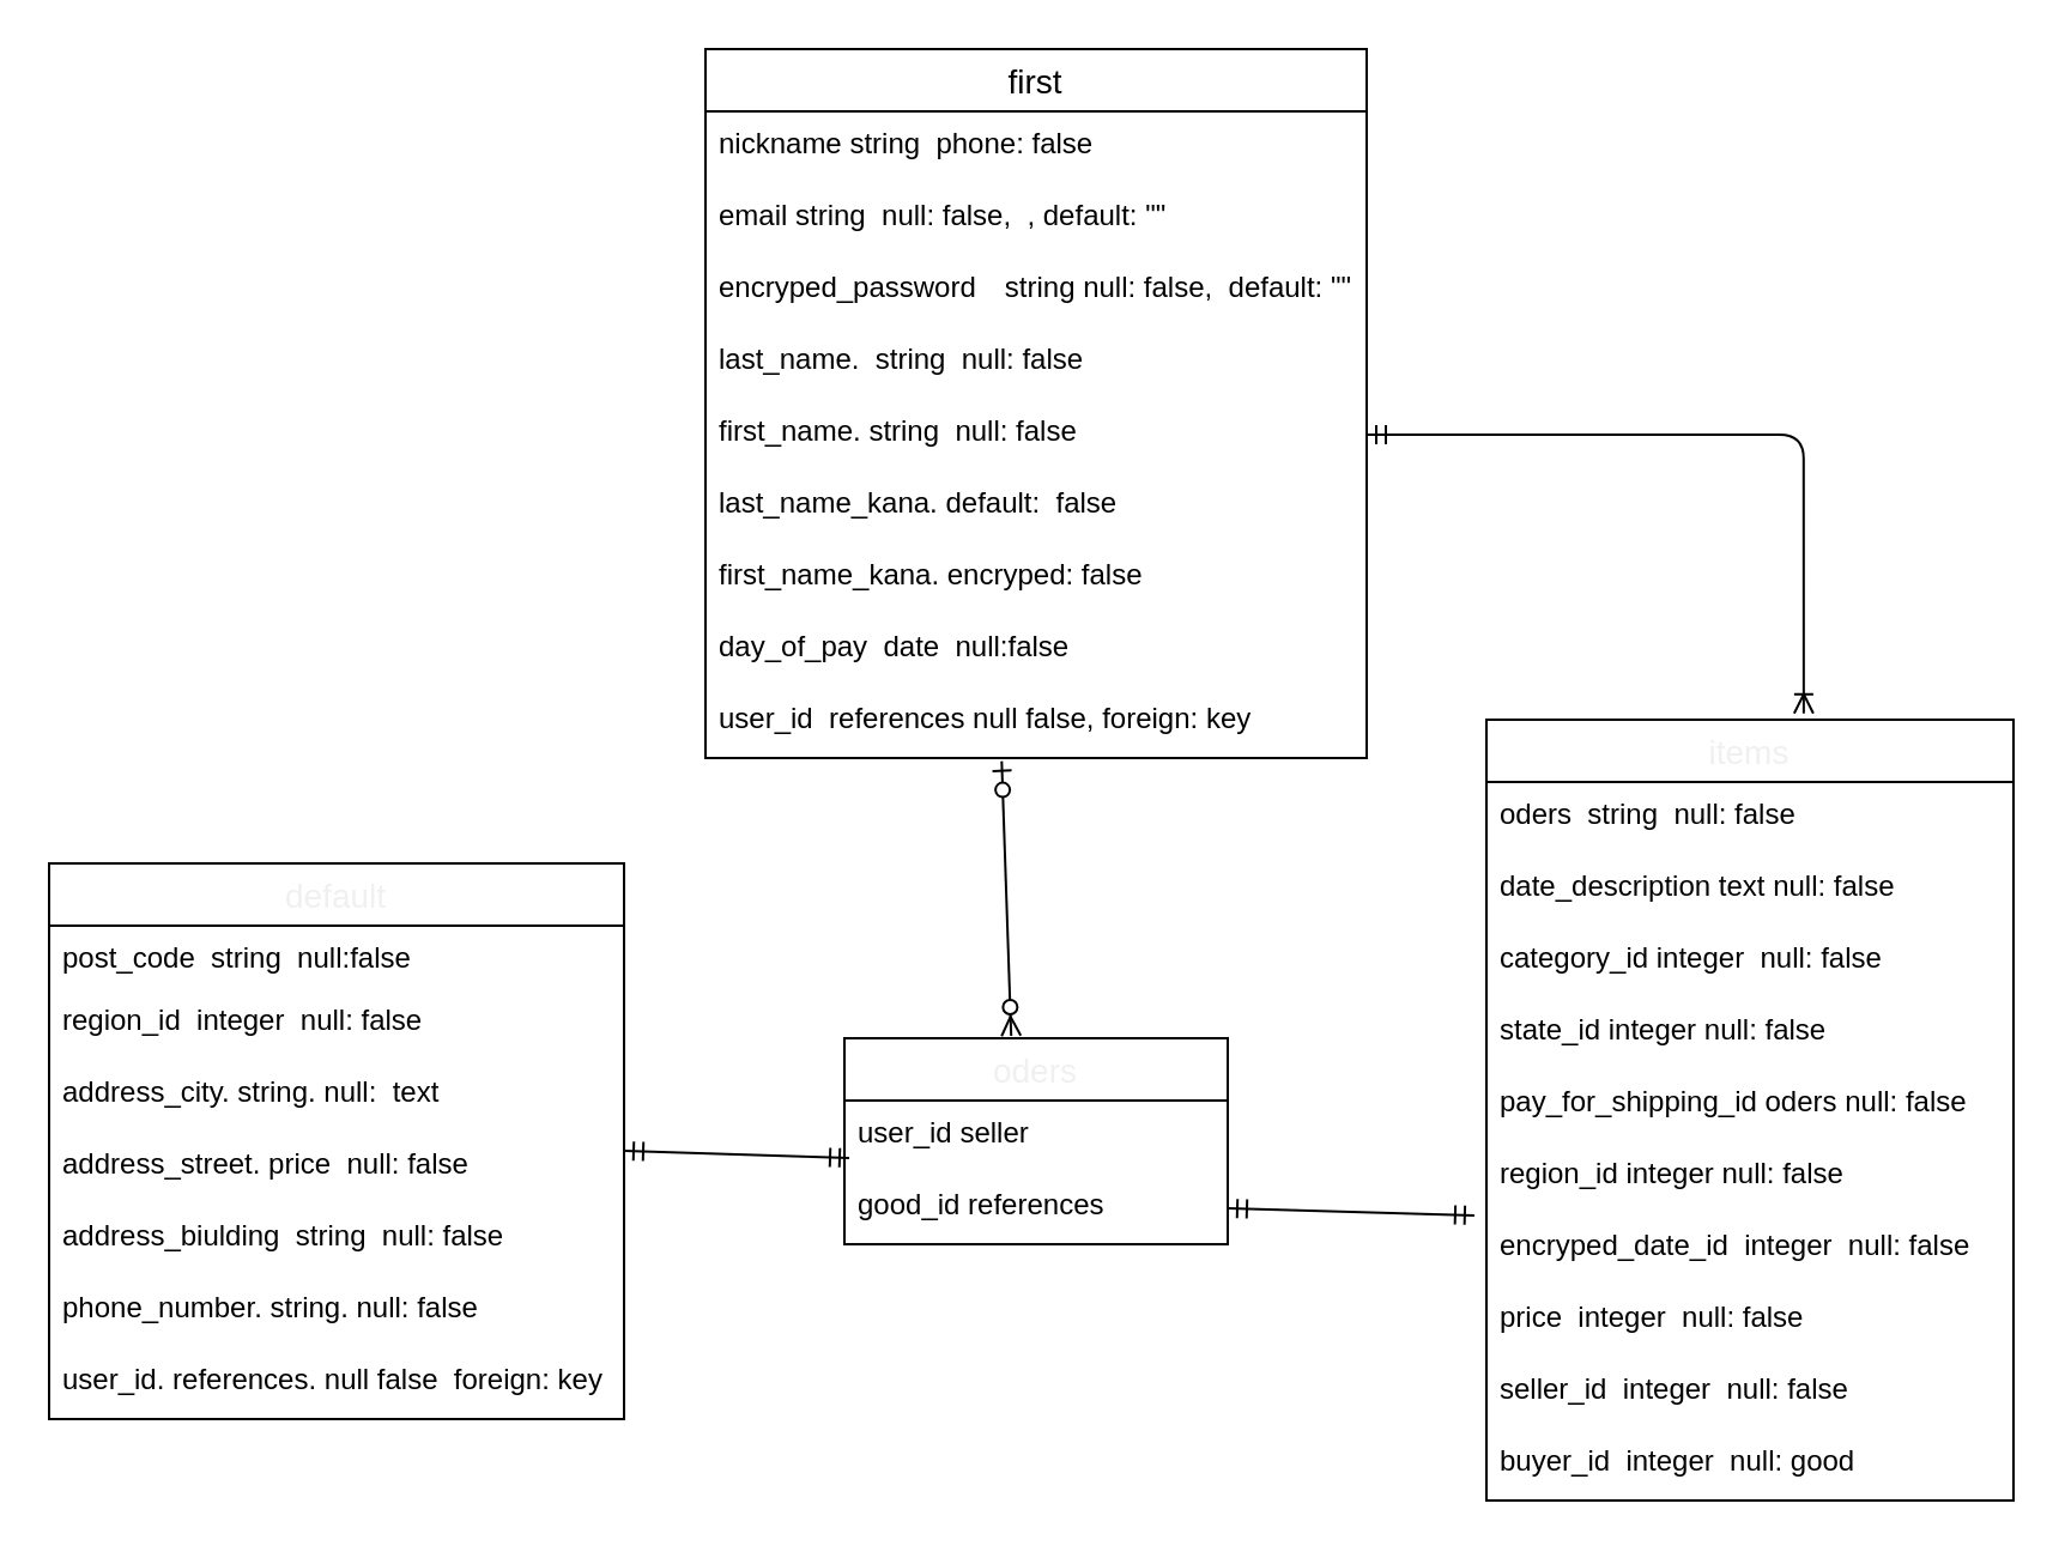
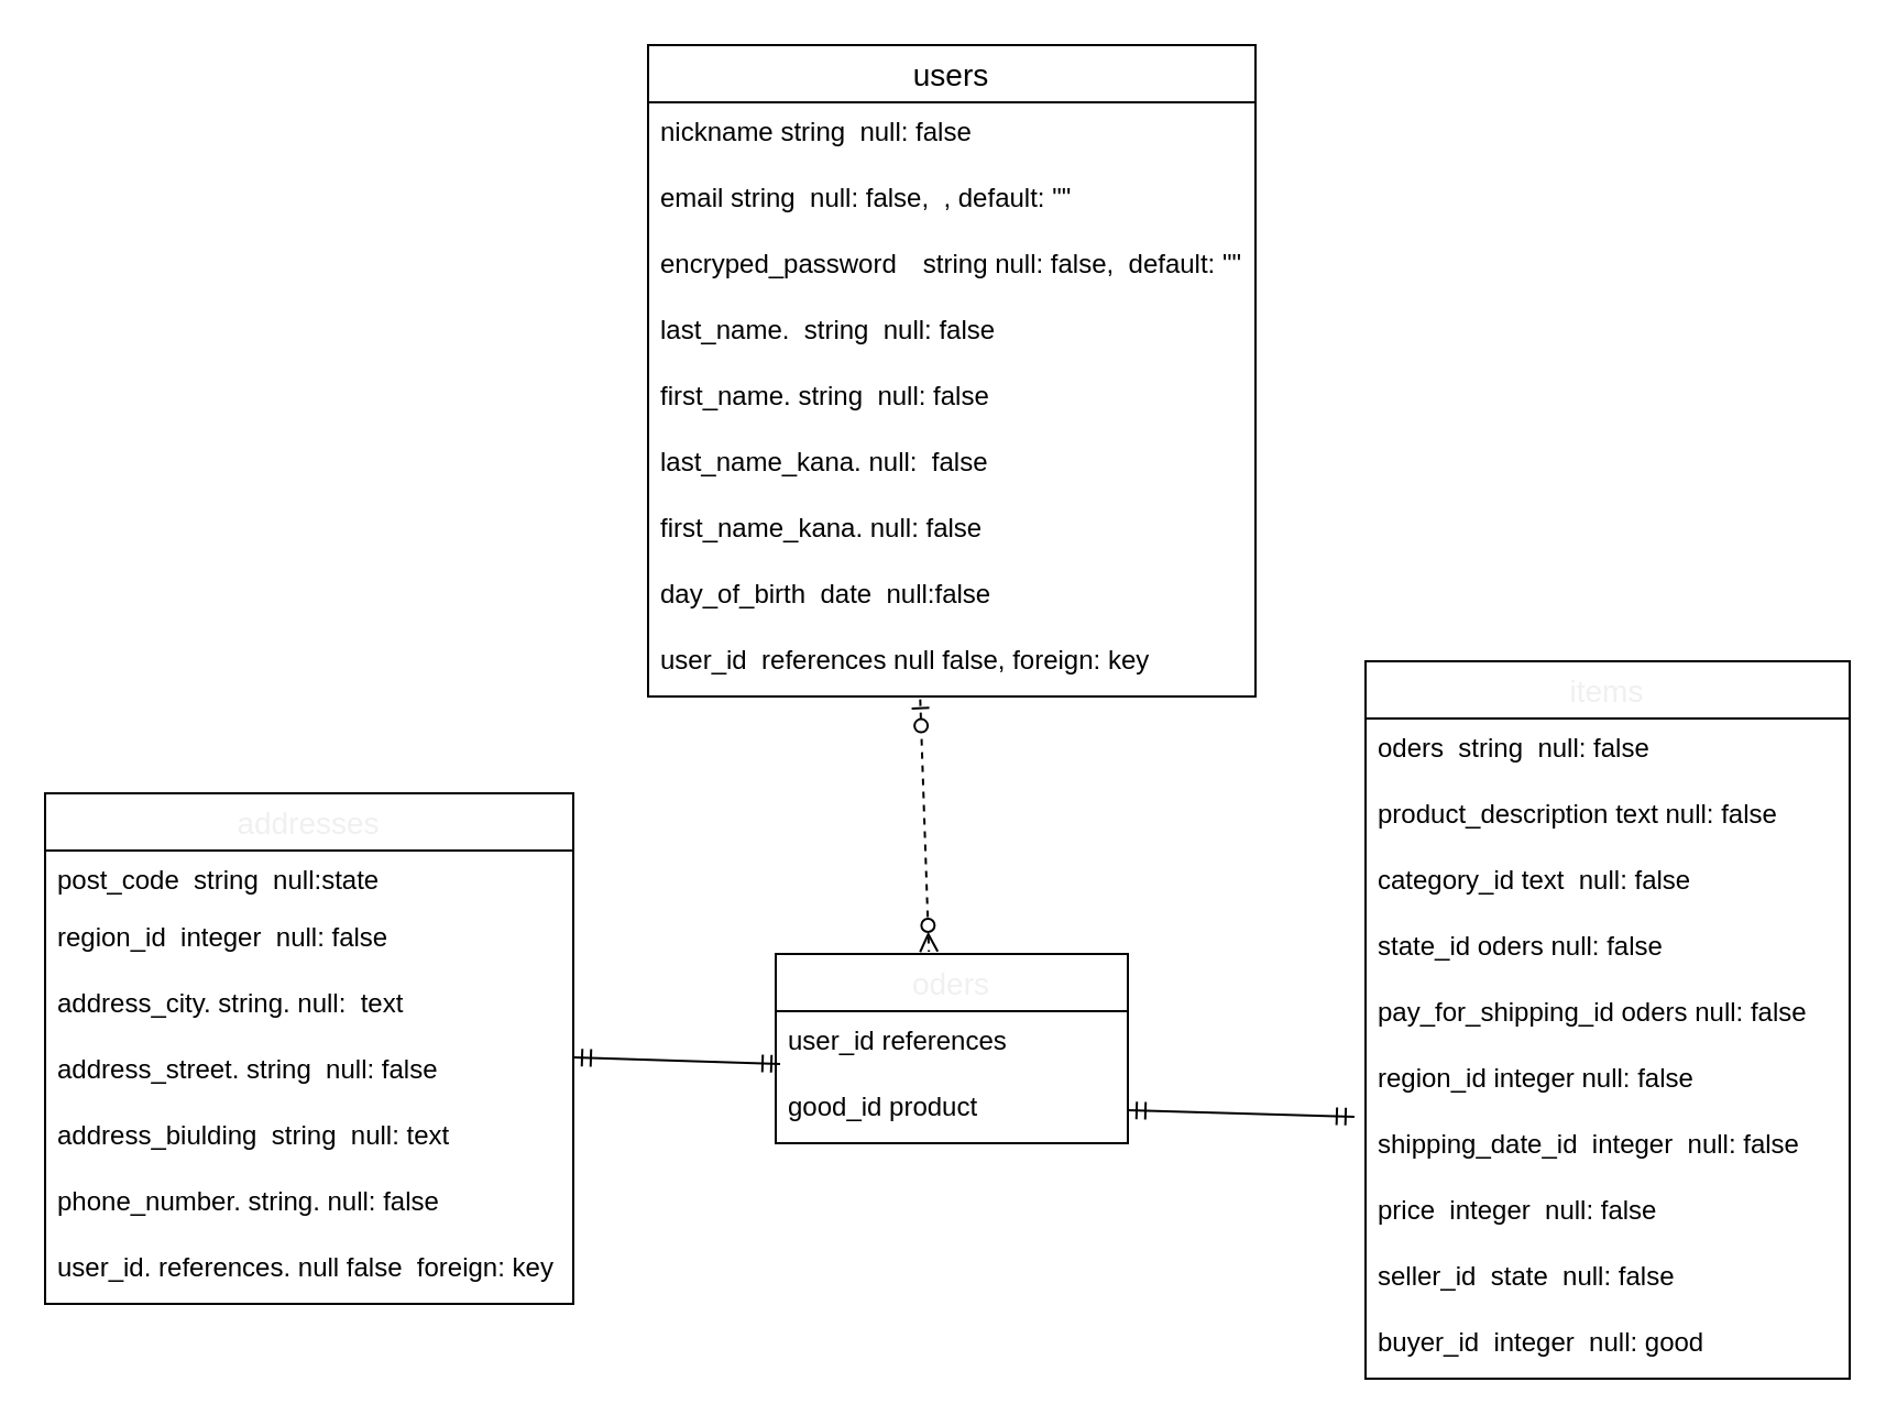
  <mxCell id="0" />
  <mxCell id="1" parent="0" />
- <mxCell id="2" value="first" style="swimlane;fontStyle=0;childLayout=stackLayout;horizontal=1;startSize=26;horizontalStack=0;resizeParent=1;resizeParentMax=0;resizeLast=0;collapsible=1;marginBottom=0;align=center;fontSize=14;" vertex="1" parent="1"><mxGeometry x="294" width="276" height="296" as="geometry" y="20" /></mxCell>
- <mxCell id="3" value="nickname string  phone: false" style="text;strokeColor=none;fillColor=none;spacingLeft=4;spacingRight=4;overflow=hidden;rotatable=0;points=[[0,0.5],[1,0.5]];portConstraint=eastwest;fontSize=12;" vertex="1" parent="2"><mxGeometry y="26" width="276" height="30" as="geometry" /></mxCell>
+ <mxCell id="2" value="users" style="swimlane;fontStyle=0;childLayout=stackLayout;horizontal=1;startSize=26;horizontalStack=0;resizeParent=1;resizeParentMax=0;resizeLast=0;collapsible=1;marginBottom=0;align=center;fontSize=14;" vertex="1" parent="1"><mxGeometry x="294" width="276" height="296" as="geometry" y="20" /></mxCell>
+ <mxCell id="3" value="nickname string  null: false" style="text;strokeColor=none;fillColor=none;spacingLeft=4;spacingRight=4;overflow=hidden;rotatable=0;points=[[0,0.5],[1,0.5]];portConstraint=eastwest;fontSize=12;" vertex="1" parent="2"><mxGeometry y="26" width="276" height="30" as="geometry" /></mxCell>
  <mxCell id="4" value="email string  null: false,  , default: &quot;&quot;" style="text;strokeColor=none;fillColor=none;spacingLeft=4;spacingRight=4;overflow=hidden;rotatable=0;points=[[0,0.5],[1,0.5]];portConstraint=eastwest;fontSize=12;" vertex="1" parent="2"><mxGeometry y="56" width="276" height="30" as="geometry" /></mxCell>
  <mxCell id="5" value="encryped_password　string null: false,  default: &quot;&quot;" style="text;strokeColor=none;fillColor=none;spacingLeft=4;spacingRight=4;overflow=hidden;rotatable=0;points=[[0,0.5],[1,0.5]];portConstraint=eastwest;fontSize=12;" vertex="1" parent="2"><mxGeometry y="86" width="276" height="30" as="geometry" /></mxCell>
  <mxCell id="6" value="last_name.  string  null: false" style="text;strokeColor=none;fillColor=none;spacingLeft=4;spacingRight=4;overflow=hidden;rotatable=0;points=[[0,0.5],[1,0.5]];portConstraint=eastwest;fontSize=12;" vertex="1" parent="2"><mxGeometry y="116" width="276" height="30" as="geometry" /></mxCell>
  <mxCell id="7" value="first_name. string  null: false" style="text;strokeColor=none;fillColor=none;spacingLeft=4;spacingRight=4;overflow=hidden;rotatable=0;points=[[0,0.5],[1,0.5]];portConstraint=eastwest;fontSize=12;" vertex="1" parent="2"><mxGeometry y="146" width="276" height="30" as="geometry" /></mxCell>
- <mxCell id="8" value="last_name_kana. default:  false" style="text;strokeColor=none;fillColor=none;spacingLeft=4;spacingRight=4;overflow=hidden;rotatable=0;points=[[0,0.5],[1,0.5]];portConstraint=eastwest;fontSize=12;" vertex="1" parent="2"><mxGeometry y="176" width="276" height="30" as="geometry" /></mxCell>
- <mxCell id="9" value="first_name_kana. encryped: false" style="text;strokeColor=none;fillColor=none;spacingLeft=4;spacingRight=4;overflow=hidden;rotatable=0;points=[[0,0.5],[1,0.5]];portConstraint=eastwest;fontSize=12;" vertex="1" parent="2"><mxGeometry y="206" width="276" height="30" as="geometry" /></mxCell>
- <mxCell id="10" value="day_of_pay  date  null:false " style="text;strokeColor=none;fillColor=none;spacingLeft=4;spacingRight=4;overflow=hidden;rotatable=0;points=[[0,0.5],[1,0.5]];portConstraint=eastwest;fontSize=12;" vertex="1" parent="2"><mxGeometry y="236" width="276" height="30" as="geometry" /></mxCell>
+ <mxCell id="8" value="last_name_kana. null:  false" style="text;strokeColor=none;fillColor=none;spacingLeft=4;spacingRight=4;overflow=hidden;rotatable=0;points=[[0,0.5],[1,0.5]];portConstraint=eastwest;fontSize=12;" vertex="1" parent="2"><mxGeometry y="176" width="276" height="30" as="geometry" /></mxCell>
+ <mxCell id="9" value="first_name_kana. null: false" style="text;strokeColor=none;fillColor=none;spacingLeft=4;spacingRight=4;overflow=hidden;rotatable=0;points=[[0,0.5],[1,0.5]];portConstraint=eastwest;fontSize=12;" vertex="1" parent="2"><mxGeometry y="206" width="276" height="30" as="geometry" /></mxCell>
+ <mxCell id="10" value="day_of_birth  date  null:false " style="text;strokeColor=none;fillColor=none;spacingLeft=4;spacingRight=4;overflow=hidden;rotatable=0;points=[[0,0.5],[1,0.5]];portConstraint=eastwest;fontSize=12;" vertex="1" parent="2"><mxGeometry y="236" width="276" height="30" as="geometry" /></mxCell>
  <mxCell id="11" value="user_id  references null false, foreign: key " style="text;strokeColor=none;fillColor=none;spacingLeft=4;spacingRight=4;overflow=hidden;rotatable=0;points=[[0,0.5],[1,0.5]];portConstraint=eastwest;fontSize=12;" vertex="1" parent="2"><mxGeometry y="266" width="276" height="30" as="geometry" /></mxCell>
- <mxCell id="12" value="default" style="swimlane;fontStyle=0;childLayout=stackLayout;horizontal=1;startSize=26;horizontalStack=0;resizeParent=1;resizeParentMax=0;resizeLast=0;collapsible=1;marginBottom=0;align=center;fontSize=14;fontColor=#f0f0f0;" vertex="1" parent="1"><mxGeometry y="360" width="240" height="232" as="geometry" x="20" /></mxCell>
- <mxCell id="13" value="post_code  string  null:false" style="text;strokeColor=none;fillColor=none;spacingLeft=4;spacingRight=4;overflow=hidden;rotatable=0;points=[[0,0.5],[1,0.5]];portConstraint=eastwest;fontSize=12;" vertex="1" parent="12"><mxGeometry y="26" width="240" height="26" as="geometry" /></mxCell>
+ <mxCell id="12" value="addresses" style="swimlane;fontStyle=0;childLayout=stackLayout;horizontal=1;startSize=26;horizontalStack=0;resizeParent=1;resizeParentMax=0;resizeLast=0;collapsible=1;marginBottom=0;align=center;fontSize=14;fontColor=#f0f0f0;" vertex="1" parent="1"><mxGeometry y="360" width="240" height="232" as="geometry" x="20" /></mxCell>
+ <mxCell id="13" value="post_code  string  null:state" style="text;strokeColor=none;fillColor=none;spacingLeft=4;spacingRight=4;overflow=hidden;rotatable=0;points=[[0,0.5],[1,0.5]];portConstraint=eastwest;fontSize=12;" vertex="1" parent="12"><mxGeometry y="26" width="240" height="26" as="geometry" /></mxCell>
  <mxCell id="14" value="region_id  integer  null: false " style="text;strokeColor=none;fillColor=none;spacingLeft=4;spacingRight=4;overflow=hidden;rotatable=0;points=[[0,0.5],[1,0.5]];portConstraint=eastwest;fontSize=12;" vertex="1" parent="12"><mxGeometry y="52" width="240" height="30" as="geometry" /></mxCell>
  <mxCell id="15" value="address_city. string. null:  text" style="text;strokeColor=none;fillColor=none;spacingLeft=4;spacingRight=4;overflow=hidden;rotatable=0;points=[[0,0.5],[1,0.5]];portConstraint=eastwest;fontSize=12;" vertex="1" parent="12"><mxGeometry y="82" width="240" height="30" as="geometry" /></mxCell>
- <mxCell id="16" value="address_street. price  null: false" style="text;strokeColor=none;fillColor=none;spacingLeft=4;spacingRight=4;overflow=hidden;rotatable=0;points=[[0,0.5],[1,0.5]];portConstraint=eastwest;fontSize=12;" vertex="1" parent="12"><mxGeometry y="112" width="240" height="30" as="geometry" /></mxCell>
- <mxCell id="17" value="address_biulding  string  null: false" style="text;strokeColor=none;fillColor=none;spacingLeft=4;spacingRight=4;overflow=hidden;rotatable=0;points=[[0,0.5],[1,0.5]];portConstraint=eastwest;fontSize=12;" vertex="1" parent="12"><mxGeometry y="142" width="240" height="30" as="geometry" /></mxCell>
+ <mxCell id="16" value="address_street. string  null: false" style="text;strokeColor=none;fillColor=none;spacingLeft=4;spacingRight=4;overflow=hidden;rotatable=0;points=[[0,0.5],[1,0.5]];portConstraint=eastwest;fontSize=12;" vertex="1" parent="12"><mxGeometry y="112" width="240" height="30" as="geometry" /></mxCell>
+ <mxCell id="17" value="address_biulding  string  null: text" style="text;strokeColor=none;fillColor=none;spacingLeft=4;spacingRight=4;overflow=hidden;rotatable=0;points=[[0,0.5],[1,0.5]];portConstraint=eastwest;fontSize=12;" vertex="1" parent="12"><mxGeometry y="142" width="240" height="30" as="geometry" /></mxCell>
  <mxCell id="18" value="phone_number. string. null: false" style="text;strokeColor=none;fillColor=none;spacingLeft=4;spacingRight=4;overflow=hidden;rotatable=0;points=[[0,0.5],[1,0.5]];portConstraint=eastwest;fontSize=12;" vertex="1" parent="12"><mxGeometry y="172" width="240" height="30" as="geometry" /></mxCell>
  <mxCell id="19" value="user_id. references. null false  foreign: key" style="text;strokeColor=none;fillColor=none;spacingLeft=4;spacingRight=4;overflow=hidden;rotatable=0;points=[[0,0.5],[1,0.5]];portConstraint=eastwest;fontSize=12;" vertex="1" parent="12"><mxGeometry y="202" width="240" height="30" as="geometry" /></mxCell>
  <mxCell id="20" value="items" style="swimlane;fontStyle=0;childLayout=stackLayout;horizontal=1;startSize=26;horizontalStack=0;resizeParent=1;resizeParentMax=0;resizeLast=0;collapsible=1;marginBottom=0;align=center;fontSize=14;fontColor=#f0f0f0;" vertex="1" parent="1"><mxGeometry x="620" y="300" width="220" height="326" as="geometry" /></mxCell>
  <mxCell id="21" value="oders  string  null: false" style="text;strokeColor=none;fillColor=none;spacingLeft=4;spacingRight=4;overflow=hidden;rotatable=0;points=[[0,0.5],[1,0.5]];portConstraint=eastwest;fontSize=12;" vertex="1" parent="20"><mxGeometry y="26" width="220" height="30" as="geometry" /></mxCell>
- <mxCell id="22" value="date_description text null: false" style="text;strokeColor=none;fillColor=none;spacingLeft=4;spacingRight=4;overflow=hidden;rotatable=0;points=[[0,0.5],[1,0.5]];portConstraint=eastwest;fontSize=12;" vertex="1" parent="20"><mxGeometry y="56" width="220" height="30" as="geometry" /></mxCell>
- <mxCell id="23" value="category_id integer  null: false" style="text;strokeColor=none;fillColor=none;spacingLeft=4;spacingRight=4;overflow=hidden;rotatable=0;points=[[0,0.5],[1,0.5]];portConstraint=eastwest;fontSize=12;" vertex="1" parent="20"><mxGeometry y="86" width="220" height="30" as="geometry" /></mxCell>
- <mxCell id="24" value="state_id integer null: false " style="text;strokeColor=none;fillColor=none;spacingLeft=4;spacingRight=4;overflow=hidden;rotatable=0;points=[[0,0.5],[1,0.5]];portConstraint=eastwest;fontSize=12;" vertex="1" parent="20"><mxGeometry y="116" width="220" height="30" as="geometry" /></mxCell>
+ <mxCell id="22" value="product_description text null: false" style="text;strokeColor=none;fillColor=none;spacingLeft=4;spacingRight=4;overflow=hidden;rotatable=0;points=[[0,0.5],[1,0.5]];portConstraint=eastwest;fontSize=12;" vertex="1" parent="20"><mxGeometry y="56" width="220" height="30" as="geometry" /></mxCell>
+ <mxCell id="23" value="category_id text  null: false" style="text;strokeColor=none;fillColor=none;spacingLeft=4;spacingRight=4;overflow=hidden;rotatable=0;points=[[0,0.5],[1,0.5]];portConstraint=eastwest;fontSize=12;" vertex="1" parent="20"><mxGeometry y="86" width="220" height="30" as="geometry" /></mxCell>
+ <mxCell id="24" value="state_id oders null: false " style="text;strokeColor=none;fillColor=none;spacingLeft=4;spacingRight=4;overflow=hidden;rotatable=0;points=[[0,0.5],[1,0.5]];portConstraint=eastwest;fontSize=12;" vertex="1" parent="20"><mxGeometry y="116" width="220" height="30" as="geometry" /></mxCell>
  <mxCell id="25" value="pay_for_shipping_id oders null: false" style="text;strokeColor=none;fillColor=none;spacingLeft=4;spacingRight=4;overflow=hidden;rotatable=0;points=[[0,0.5],[1,0.5]];portConstraint=eastwest;fontSize=12;" vertex="1" parent="20"><mxGeometry y="146" width="220" height="30" as="geometry" /></mxCell>
  <mxCell id="26" value="region_id integer null: false " style="text;strokeColor=none;fillColor=none;spacingLeft=4;spacingRight=4;overflow=hidden;rotatable=0;points=[[0,0.5],[1,0.5]];portConstraint=eastwest;fontSize=12;" vertex="1" parent="20"><mxGeometry y="176" width="220" height="30" as="geometry" /></mxCell>
- <mxCell id="27" value="encryped_date_id  integer  null: false " style="text;strokeColor=none;fillColor=none;spacingLeft=4;spacingRight=4;overflow=hidden;rotatable=0;points=[[0,0.5],[1,0.5]];portConstraint=eastwest;fontSize=12;" vertex="1" parent="20"><mxGeometry y="206" width="220" height="30" as="geometry" /></mxCell>
+ <mxCell id="27" value="shipping_date_id  integer  null: false " style="text;strokeColor=none;fillColor=none;spacingLeft=4;spacingRight=4;overflow=hidden;rotatable=0;points=[[0,0.5],[1,0.5]];portConstraint=eastwest;fontSize=12;" vertex="1" parent="20"><mxGeometry y="206" width="220" height="30" as="geometry" /></mxCell>
  <mxCell id="28" value="price  integer  null: false " style="text;strokeColor=none;fillColor=none;spacingLeft=4;spacingRight=4;overflow=hidden;rotatable=0;points=[[0,0.5],[1,0.5]];portConstraint=eastwest;fontSize=12;" vertex="1" parent="20"><mxGeometry y="236" width="220" height="30" as="geometry" /></mxCell>
- <mxCell id="29" value="seller_id  integer  null: false " style="text;strokeColor=none;fillColor=none;spacingLeft=4;spacingRight=4;overflow=hidden;rotatable=0;points=[[0,0.5],[1,0.5]];portConstraint=eastwest;fontSize=12;" vertex="1" parent="20"><mxGeometry y="266" width="220" height="30" as="geometry" /></mxCell>
+ <mxCell id="29" value="seller_id  state  null: false " style="text;strokeColor=none;fillColor=none;spacingLeft=4;spacingRight=4;overflow=hidden;rotatable=0;points=[[0,0.5],[1,0.5]];portConstraint=eastwest;fontSize=12;" vertex="1" parent="20"><mxGeometry y="266" width="220" height="30" as="geometry" /></mxCell>
  <mxCell id="30" value="buyer_id  integer  null: good " style="text;strokeColor=none;fillColor=none;spacingLeft=4;spacingRight=4;overflow=hidden;rotatable=0;points=[[0,0.5],[1,0.5]];portConstraint=eastwest;fontSize=12;" vertex="1" parent="20"><mxGeometry y="296" width="220" height="30" as="geometry" /></mxCell>
  <mxCell id="31" value="oders" style="swimlane;fontStyle=0;childLayout=stackLayout;horizontal=1;startSize=26;horizontalStack=0;resizeParent=1;resizeParentMax=0;resizeLast=0;collapsible=1;marginBottom=0;align=center;fontSize=14;fontColor=#f0f0f0;" vertex="1" parent="1"><mxGeometry x="352" y="433" width="160" height="86" as="geometry" /></mxCell>
- <mxCell id="32" value="user_id seller" style="text;strokeColor=none;fillColor=none;spacingLeft=4;spacingRight=4;overflow=hidden;rotatable=0;points=[[0,0.5],[1,0.5]];portConstraint=eastwest;fontSize=12;" vertex="1" parent="31"><mxGeometry y="26" width="160" height="30" as="geometry" /></mxCell>
- <mxCell id="33" value="good_id references" style="text;strokeColor=none;fillColor=none;spacingLeft=4;spacingRight=4;overflow=hidden;rotatable=0;points=[[0,0.5],[1,0.5]];portConstraint=eastwest;fontSize=12;" vertex="1" parent="31"><mxGeometry y="56" width="160" height="30" as="geometry" /></mxCell>
- <mxCell id="34" value="" style="edgeStyle=orthogonalEdgeStyle;fontSize=12;html=1;endArrow=ERoneToMany;startArrow=ERmandOne;fontColor=#f0f0f0;entryX=0.602;entryY=-0.008;entryDx=0;entryDy=0;entryPerimeter=0;exitX=1;exitY=0.5;exitDx=0;exitDy=0;" edge="1" parent="1" source="7" target="20"><mxGeometry width="100" height="100" relative="1" as="geometry"><mxPoint x="570" y="200" as="sourcePoint" /><mxPoint x="670" y="100" as="targetPoint" /></mxGeometry></mxCell>
+ <mxCell id="32" value="user_id references" style="text;strokeColor=none;fillColor=none;spacingLeft=4;spacingRight=4;overflow=hidden;rotatable=0;points=[[0,0.5],[1,0.5]];portConstraint=eastwest;fontSize=12;" vertex="1" parent="31"><mxGeometry y="26" width="160" height="30" as="geometry" /></mxCell>
+ <mxCell id="33" value="good_id product" style="text;strokeColor=none;fillColor=none;spacingLeft=4;spacingRight=4;overflow=hidden;rotatable=0;points=[[0,0.5],[1,0.5]];portConstraint=eastwest;fontSize=12;" vertex="1" parent="31"><mxGeometry y="56" width="160" height="30" as="geometry" /></mxCell>
  <mxCell id="35" value="" style="fontSize=12;html=1;endArrow=ERmandOne;startArrow=ERmandOne;fontColor=#f0f0f0;" edge="1" parent="1"><mxGeometry width="100" height="100" relative="1" as="geometry"><mxPoint x="260" y="480" as="sourcePoint" /><mxPoint x="354" y="483" as="targetPoint" /></mxGeometry></mxCell>
- <mxCell id="36" value="" style="fontSize=12;html=1;endArrow=ERzeroToMany;startArrow=ERzeroToOne;fontColor=#f0f0f0;exitX=0.448;exitY=1.044;exitDx=0;exitDy=0;exitPerimeter=0;entryX=0.435;entryY=-0.012;entryDx=0;entryDy=0;entryPerimeter=0;" edge="1" parent="1" source="11" target="31"><mxGeometry width="100" height="100" relative="1" as="geometry"><mxPoint x="420" y="430" as="sourcePoint" /><mxPoint x="520" y="330" as="targetPoint" /></mxGeometry></mxCell>
+ <mxCell id="36" value="" style="fontSize=12;html=1;endArrow=ERzeroToMany;startArrow=ERzeroToOne;fontColor=#f0f0f0;exitX=0.448;exitY=1.044;exitDx=0;exitDy=0;exitPerimeter=0;entryX=0.435;entryY=-0.012;entryDx=0;entryDy=0;entryPerimeter=0;dashed=1;" edge="1" parent="1" source="11" target="31"><mxGeometry width="100" height="100" relative="1" as="geometry"><mxPoint x="420" y="430" as="sourcePoint" /><mxPoint x="520" y="330" as="targetPoint" /></mxGeometry></mxCell>
  <mxCell id="37" value="" style="fontSize=12;html=1;endArrow=ERmandOne;startArrow=ERmandOne;fontColor=#f0f0f0;entryX=-0.023;entryY=1.033;entryDx=0;entryDy=0;entryPerimeter=0;exitX=1;exitY=0.5;exitDx=0;exitDy=0;" edge="1" parent="1" source="33" target="26"><mxGeometry width="100" height="100" relative="1" as="geometry"><mxPoint x="510" y="510" as="sourcePoint" /><mxPoint x="610" y="410" as="targetPoint" /></mxGeometry></mxCell>
